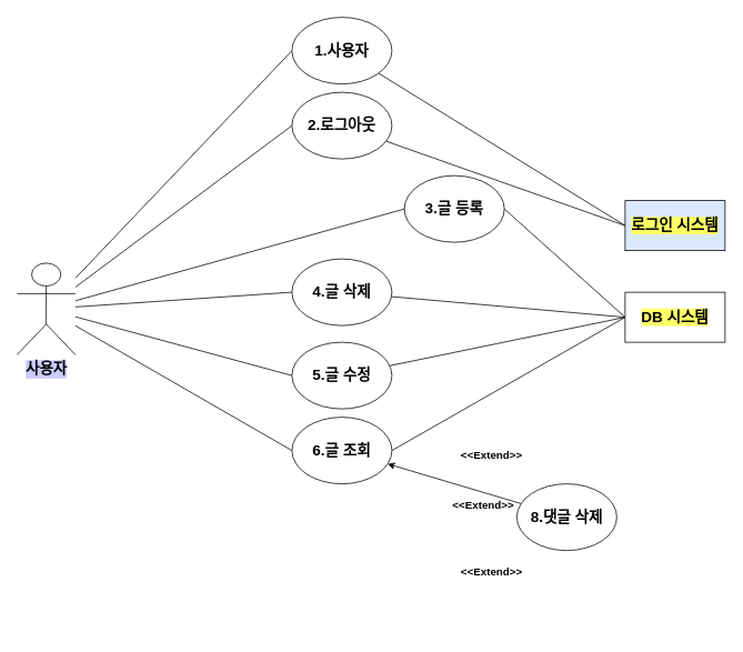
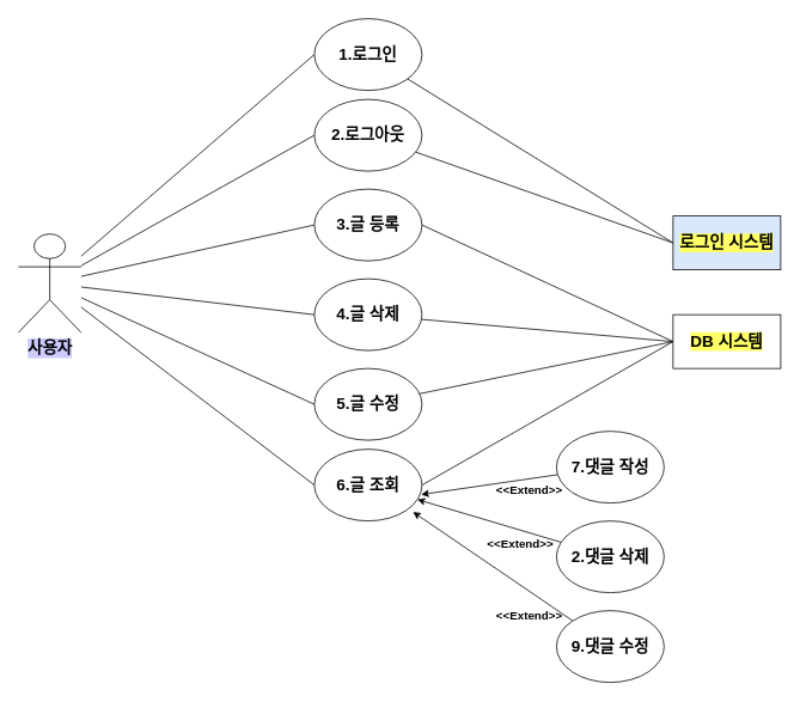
  <mxCell id="0" />
  <mxCell id="1" parent="0" />
  <mxCell id="2" style="rounded=0;orthogonalLoop=1;jettySize=auto;html=1;entryX=0;entryY=0.5;entryDx=0;entryDy=0;endArrow=none;endFill=0;fontSize=18;fontStyle=1" parent="1" source="8" target="10" edge="1"><mxGeometry relative="1" as="geometry" /></mxCell>
  <mxCell id="3" style="edgeStyle=none;rounded=0;orthogonalLoop=1;jettySize=auto;html=1;entryX=0;entryY=0.5;entryDx=0;entryDy=0;endArrow=none;endFill=0;fontSize=18;fontStyle=1" parent="1" source="8" target="12" edge="1"><mxGeometry relative="1" as="geometry" /></mxCell>
  <mxCell id="4" style="edgeStyle=none;rounded=0;orthogonalLoop=1;jettySize=auto;html=1;entryX=0;entryY=0.5;entryDx=0;entryDy=0;endArrow=none;endFill=0;fontSize=18;fontStyle=1" parent="1" source="8" target="14" edge="1"><mxGeometry relative="1" as="geometry" /></mxCell>
  <mxCell id="5" style="edgeStyle=none;rounded=0;orthogonalLoop=1;jettySize=auto;html=1;entryX=0;entryY=0.5;entryDx=0;entryDy=0;endArrow=none;endFill=0;fontSize=18;fontStyle=1" parent="1" source="8" target="16" edge="1"><mxGeometry relative="1" as="geometry" /></mxCell>
  <mxCell id="6" style="edgeStyle=none;rounded=0;orthogonalLoop=1;jettySize=auto;html=1;entryX=0;entryY=0.5;entryDx=0;entryDy=0;endArrow=none;endFill=0;fontSize=18;fontStyle=1" parent="1" source="8" target="18" edge="1"><mxGeometry relative="1" as="geometry" /></mxCell>
  <mxCell id="7" style="edgeStyle=none;rounded=0;orthogonalLoop=1;jettySize=auto;html=1;entryX=0;entryY=0.5;entryDx=0;entryDy=0;endArrow=none;endFill=0;fontSize=18;fontStyle=1" parent="1" source="8" target="21" edge="1"><mxGeometry relative="1" as="geometry" /></mxCell>
- <mxCell id="8" value="사용자" style="shape=umlActor;verticalLabelPosition=bottom;verticalAlign=top;html=1;outlineConnect=0;fontSize=18;fontStyle=1;labelBackgroundColor=#CCCCFF;" parent="1" vertex="1"><mxGeometry x="20" y="315" width="70" height="110" as="geometry" /></mxCell>
+ <mxCell id="8" value="사용자" style="shape=umlActor;verticalLabelPosition=bottom;verticalAlign=top;html=1;outlineConnect=0;fontSize=18;fontStyle=1;labelBackgroundColor=#CCCCFF;" parent="1" vertex="1"><mxGeometry x="20" y="260" width="70" height="110" as="geometry" /></mxCell>
  <mxCell id="9" style="edgeStyle=none;rounded=0;orthogonalLoop=1;jettySize=auto;html=1;entryX=0;entryY=0.5;entryDx=0;entryDy=0;endArrow=none;endFill=0;fontSize=18;fontStyle=1" parent="1" source="10" target="23" edge="1"><mxGeometry relative="1" as="geometry" /></mxCell>
- <mxCell id="10" value="1.사용자" style="ellipse;whiteSpace=wrap;html=1;fontSize=18;fontStyle=1" parent="1" vertex="1"><mxGeometry x="350" y="20" width="120" height="80" as="geometry" /></mxCell>
+ <mxCell id="10" value="1.로그인" style="ellipse;whiteSpace=wrap;html=1;fontSize=18;fontStyle=1" parent="1" vertex="1"><mxGeometry x="350" y="20" width="120" height="80" as="geometry" /></mxCell>
  <mxCell id="11" style="edgeStyle=none;rounded=0;orthogonalLoop=1;jettySize=auto;html=1;entryX=0;entryY=0.5;entryDx=0;entryDy=0;endArrow=none;endFill=0;fontSize=18;fontStyle=1" parent="1" source="12" target="23" edge="1"><mxGeometry relative="1" as="geometry" /></mxCell>
  <mxCell id="12" value="2.로그아웃" style="ellipse;whiteSpace=wrap;html=1;fontSize=18;fontStyle=1" parent="1" vertex="1"><mxGeometry x="350" y="110" width="120" height="80" as="geometry" /></mxCell>
  <mxCell id="13" style="edgeStyle=none;rounded=0;orthogonalLoop=1;jettySize=auto;html=1;entryX=0;entryY=0.5;entryDx=0;entryDy=0;endArrow=none;endFill=0;exitX=1;exitY=0.5;exitDx=0;exitDy=0;fontSize=18;fontStyle=1" parent="1" source="14" target="24" edge="1"><mxGeometry relative="1" as="geometry" /></mxCell>
- <mxCell id="14" value="3.글 등록" style="ellipse;whiteSpace=wrap;html=1;fontSize=18;fontStyle=1" parent="1" vertex="1"><mxGeometry x="485" y="210" width="120" height="80" as="geometry" /></mxCell>
+ <mxCell id="14" value="3.글 등록" style="ellipse;whiteSpace=wrap;html=1;fontSize=18;fontStyle=1" parent="1" vertex="1"><mxGeometry x="350" y="210" width="120" height="80" as="geometry" /></mxCell>
  <mxCell id="15" style="edgeStyle=none;rounded=0;orthogonalLoop=1;jettySize=auto;html=1;entryX=0;entryY=0.5;entryDx=0;entryDy=0;endArrow=none;endFill=0;fontSize=18;fontStyle=1" parent="1" source="16" target="24" edge="1"><mxGeometry relative="1" as="geometry" /></mxCell>
  <mxCell id="16" value="4.글 삭제" style="ellipse;whiteSpace=wrap;html=1;fontSize=18;fontStyle=1" parent="1" vertex="1"><mxGeometry x="350" y="310" width="120" height="80" as="geometry" /></mxCell>
  <mxCell id="17" style="edgeStyle=none;rounded=0;orthogonalLoop=1;jettySize=auto;html=1;entryX=0;entryY=0.5;entryDx=0;entryDy=0;endArrow=none;endFill=0;fontSize=18;fontStyle=1" parent="1" source="18" target="24" edge="1"><mxGeometry relative="1" as="geometry" /></mxCell>
  <mxCell id="18" value="5.글 수정" style="ellipse;whiteSpace=wrap;html=1;fontSize=18;fontStyle=1" parent="1" vertex="1"><mxGeometry x="350" y="410" width="120" height="80" as="geometry" /></mxCell>
  <mxCell id="19" style="edgeStyle=none;rounded=0;orthogonalLoop=1;jettySize=auto;html=1;endArrow=none;endFill=0;fontSize=18;fontStyle=1;entryX=0;entryY=0.5;entryDx=0;entryDy=0;exitX=1;exitY=0.5;exitDx=0;exitDy=0;" parent="1" source="21" target="24" edge="1"><mxGeometry relative="1" as="geometry"><mxPoint x="750" y="450" as="targetPoint" /></mxGeometry></mxCell>
  <mxCell id="20" style="edgeStyle=none;rounded=0;orthogonalLoop=1;jettySize=auto;html=1;endArrow=none;endFill=0;startArrow=classic;startFill=1;fontSize=18;fontStyle=1" parent="1" source="21" target="22" edge="1"><mxGeometry relative="1" as="geometry" /></mxCell>
  <mxCell id="21" value="6.글 조회" style="ellipse;whiteSpace=wrap;html=1;fontSize=18;fontStyle=1" parent="1" vertex="1"><mxGeometry x="350" y="500" width="120" height="80" as="geometry" /></mxCell>
- <mxCell id="22" value="8.댓글 삭제" style="ellipse;whiteSpace=wrap;html=1;fontSize=18;fontStyle=1" parent="1" vertex="1"><mxGeometry x="620" y="580" width="120" height="80" as="geometry" /></mxCell>
+ <mxCell id="22" value="2.댓글 삭제" style="ellipse;whiteSpace=wrap;html=1;fontSize=18;fontStyle=1" parent="1" vertex="1"><mxGeometry x="620" y="580" width="120" height="80" as="geometry" /></mxCell>
  <mxCell id="23" value="로그인 시스템" style="rounded=0;whiteSpace=wrap;html=1;fontSize=18;fontStyle=1;labelBackgroundColor=#FFFF66;fillColor=#dae8fc;" parent="1" vertex="1"><mxGeometry x="750" y="240" width="120" height="60" as="geometry" /></mxCell>
  <mxCell id="24" value="DB 시스템" style="rounded=0;whiteSpace=wrap;html=1;fontSize=18;fontStyle=1;labelBackgroundColor=#FFFF66;" parent="1" vertex="1"><mxGeometry x="750" y="350" width="120" height="60" as="geometry" /></mxCell>
  <mxCell id="25" value="&amp;lt;&amp;lt;Extend&amp;gt;&amp;gt;" style="text;html=1;strokeColor=none;fillColor=none;align=center;verticalAlign=middle;whiteSpace=wrap;rounded=0;fontSize=13;fontStyle=1" parent="1" vertex="1"><mxGeometry x="570" y="680" width="40" height="10" as="geometry" /></mxCell>
+ <mxCell id="26" style="edgeStyle=none;rounded=0;orthogonalLoop=1;jettySize=auto;html=1;entryX=0.917;entryY=0.875;entryDx=0;entryDy=0;entryPerimeter=0;" parent="1" source="27" target="21" edge="1"><mxGeometry relative="1" as="geometry" /></mxCell>
+ <mxCell id="27" value="9.댓글 수정" style="ellipse;whiteSpace=wrap;html=1;fontSize=18;fontStyle=1" parent="1" vertex="1"><mxGeometry x="620" y="680" width="120" height="80" as="geometry" /></mxCell>
+ <mxCell id="28" style="rounded=0;orthogonalLoop=1;jettySize=auto;html=1;entryX=0.993;entryY=0.632;entryDx=0;entryDy=0;entryPerimeter=0;" parent="1" source="29" target="21" edge="1"><mxGeometry relative="1" as="geometry" /></mxCell>
+ <mxCell id="29" value="7.댓글 작성" style="ellipse;whiteSpace=wrap;html=1;fontSize=18;fontStyle=1" parent="1" vertex="1"><mxGeometry x="620" y="480" width="120" height="80" as="geometry" /></mxCell>
  <mxCell id="30" value="&amp;lt;&amp;lt;Extend&amp;gt;&amp;gt;" style="text;html=1;strokeColor=none;fillColor=none;align=center;verticalAlign=middle;whiteSpace=wrap;rounded=0;fontSize=13;fontStyle=1" parent="1" vertex="1"><mxGeometry x="560" y="600" width="40" height="10" as="geometry" /></mxCell>
  <mxCell id="31" value="&amp;lt;&amp;lt;Extend&amp;gt;&amp;gt;" style="text;html=1;strokeColor=none;fillColor=none;align=center;verticalAlign=middle;whiteSpace=wrap;rounded=0;fontSize=13;fontStyle=1" parent="1" vertex="1"><mxGeometry x="570" y="540" width="40" height="10" as="geometry" /></mxCell>
